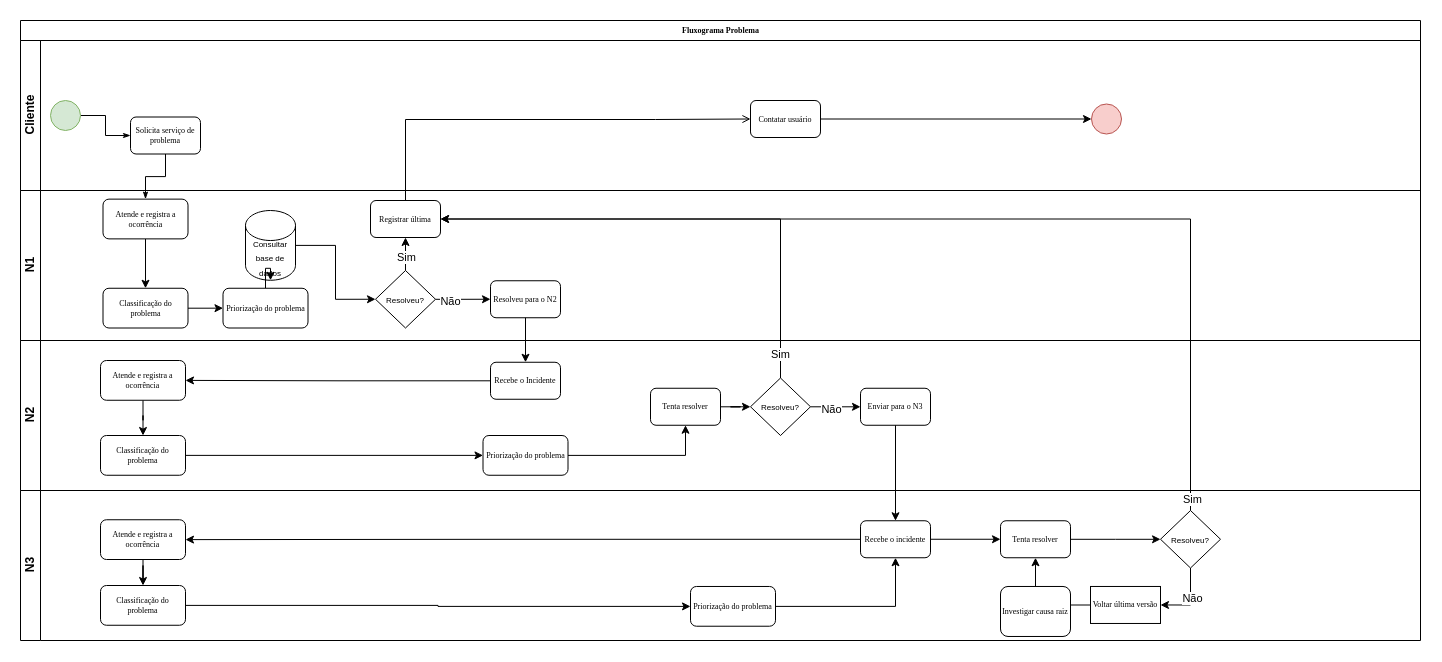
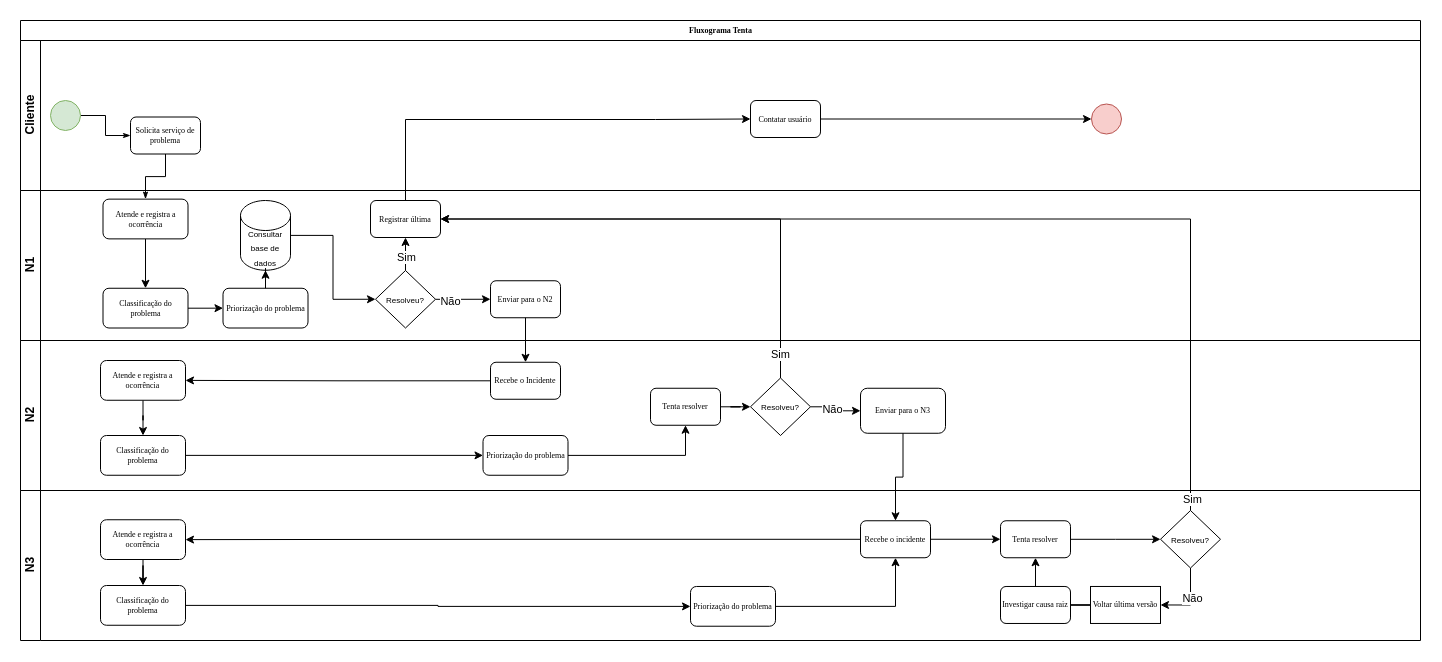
  <mxCell id="0" />
  <mxCell id="1" parent="0" />
- <mxCell id="2" value="Fluxograma Problema" style="swimlane;html=1;childLayout=stackLayout;horizontal=1;startSize=20;horizontalStack=0;rounded=0;shadow=0;labelBackgroundColor=none;strokeWidth=1;fontFamily=Verdana;fontSize=8;align=center;" vertex="1" parent="1"><mxGeometry x="20" y="20" width="1400" height="470" as="geometry"><mxRectangle x="180" y="70" width="60" height="20" as="alternateBounds" /></mxGeometry></mxCell>
+ <mxCell id="2" value="Fluxograma Tenta" style="swimlane;html=1;childLayout=stackLayout;horizontal=1;startSize=20;horizontalStack=0;rounded=0;shadow=0;labelBackgroundColor=none;strokeWidth=1;fontFamily=Verdana;fontSize=8;align=center;" vertex="1" parent="1"><mxGeometry x="20" y="20" width="1400" height="470" as="geometry"><mxRectangle x="180" y="70" width="60" height="20" as="alternateBounds" /></mxGeometry></mxCell>
  <mxCell id="3" style="edgeStyle=orthogonalEdgeStyle;rounded=0;html=1;labelBackgroundColor=none;startArrow=none;startFill=0;startSize=5;endArrow=classicThin;endFill=1;endSize=5;jettySize=auto;orthogonalLoop=1;strokeWidth=1;fontFamily=Verdana;fontSize=8" edge="1" parent="2" source="7" target="13"><mxGeometry relative="1" as="geometry" /></mxCell>
  <mxCell id="4" value="Cliente" style="swimlane;html=1;startSize=20;horizontal=0;" vertex="1" parent="2"><mxGeometry y="20" width="1400" height="150" as="geometry" /></mxCell>
  <mxCell id="5" style="edgeStyle=orthogonalEdgeStyle;rounded=0;html=1;labelBackgroundColor=none;startArrow=none;startFill=0;startSize=5;endArrow=classicThin;endFill=1;endSize=5;jettySize=auto;orthogonalLoop=1;strokeWidth=1;fontFamily=Verdana;fontSize=8" edge="1" parent="4" source="6" target="7"><mxGeometry relative="1" as="geometry" /></mxCell>
  <mxCell id="6" value="" style="ellipse;whiteSpace=wrap;html=1;rounded=0;shadow=0;labelBackgroundColor=none;strokeWidth=1;fontFamily=Verdana;fontSize=8;align=center;fillColor=#d5e8d4;strokeColor=#82b366;" vertex="1" parent="4"><mxGeometry x="30" y="60" width="30" height="30" as="geometry" /></mxCell>
  <mxCell id="7" value="Solicita serviço de problema" style="rounded=1;whiteSpace=wrap;html=1;shadow=0;labelBackgroundColor=none;strokeWidth=1;fontFamily=Verdana;fontSize=8;align=center;" vertex="1" parent="4"><mxGeometry x="110" y="76.5" width="70" height="37" as="geometry" /></mxCell>
  <mxCell id="8" style="edgeStyle=orthogonalEdgeStyle;rounded=0;orthogonalLoop=1;jettySize=auto;html=1;entryX=0;entryY=0.5;entryDx=0;entryDy=0;" edge="1" parent="4" source="9" target="10"><mxGeometry relative="1" as="geometry" /></mxCell>
  <mxCell id="9" value="Contatar usuário" style="rounded=1;whiteSpace=wrap;html=1;shadow=0;labelBackgroundColor=none;strokeWidth=1;fontFamily=Verdana;fontSize=8;align=center;" vertex="1" parent="4"><mxGeometry x="730" y="60.0" width="70" height="37" as="geometry" /></mxCell>
  <mxCell id="10" value="" style="ellipse;whiteSpace=wrap;html=1;rounded=0;shadow=0;labelBackgroundColor=none;strokeWidth=1;fontFamily=Verdana;fontSize=8;align=center;fillColor=#f8cecc;strokeColor=#b85450;" vertex="1" parent="4"><mxGeometry x="1071" y="63.5" width="30" height="30" as="geometry" /></mxCell>
  <mxCell id="11" value="N1" style="swimlane;html=1;startSize=20;horizontal=0;" vertex="1" parent="2"><mxGeometry y="170" width="1400" height="150" as="geometry" /></mxCell>
  <mxCell id="12" style="edgeStyle=orthogonalEdgeStyle;rounded=0;orthogonalLoop=1;jettySize=auto;html=1;entryX=0.5;entryY=0;entryDx=0;entryDy=0;" edge="1" parent="11" source="13" target="24"><mxGeometry relative="1" as="geometry" /></mxCell>
  <mxCell id="13" value="Atende e registra a ocorrência" style="rounded=1;whiteSpace=wrap;html=1;shadow=0;labelBackgroundColor=none;strokeWidth=1;fontFamily=Verdana;fontSize=8;align=center;" vertex="1" parent="11"><mxGeometry x="82.5" y="8.63" width="85" height="39.75" as="geometry" /></mxCell>
  <mxCell id="14" style="edgeStyle=orthogonalEdgeStyle;rounded=0;orthogonalLoop=1;jettySize=auto;html=1;entryX=0;entryY=0.5;entryDx=0;entryDy=0;" edge="1" parent="11" source="16" target="22"><mxGeometry relative="1" as="geometry" /></mxCell>
  <mxCell id="15" value="Não" style="edgeLabel;html=1;align=center;verticalAlign=middle;resizable=0;points=[];" vertex="1" connectable="0" parent="14"><mxGeometry x="-0.454" y="-2" relative="1" as="geometry"><mxPoint as="offset" /></mxGeometry></mxCell>
  <mxCell id="16" value="&lt;font style=&quot;font-size: 8px;&quot;&gt;Resolveu?&lt;/font&gt;" style="rhombus;whiteSpace=wrap;html=1;" vertex="1" parent="11"><mxGeometry x="355" y="80" width="60" height="57.5" as="geometry" /></mxCell>
  <mxCell id="17" value="Registrar última" style="rounded=1;whiteSpace=wrap;html=1;shadow=0;labelBackgroundColor=none;strokeWidth=1;fontFamily=Verdana;fontSize=8;align=center;" vertex="1" parent="11"><mxGeometry x="350" y="10.0" width="70" height="37" as="geometry" /></mxCell>
  <mxCell id="18" style="edgeStyle=orthogonalEdgeStyle;rounded=0;orthogonalLoop=1;jettySize=auto;html=1;" edge="1" parent="11" source="16" target="17"><mxGeometry relative="1" as="geometry"><mxPoint x="255" y="30" as="targetPoint" /></mxGeometry></mxCell>
  <mxCell id="19" value="Sim" style="edgeLabel;html=1;align=center;verticalAlign=middle;resizable=0;points=[];" vertex="1" connectable="0" parent="18"><mxGeometry x="-0.396" relative="1" as="geometry"><mxPoint as="offset" /></mxGeometry></mxCell>
  <mxCell id="20" style="edgeStyle=orthogonalEdgeStyle;rounded=0;orthogonalLoop=1;jettySize=auto;html=1;entryX=0;entryY=0.5;entryDx=0;entryDy=0;" edge="1" parent="11" source="21" target="16"><mxGeometry relative="1" as="geometry" /></mxCell>
- <mxCell id="21" value="&lt;font style=&quot;font-size: 8px;&quot;&gt;Consultar base de dados&lt;/font&gt;" style="shape=cylinder3;whiteSpace=wrap;html=1;boundedLbl=1;backgroundOutline=1;size=15;" vertex="1" parent="11"><mxGeometry x="225" y="20" width="50" height="69.75" as="geometry" /></mxCell>
- <mxCell id="22" value="Resolveu para o N2" style="rounded=1;whiteSpace=wrap;html=1;shadow=0;labelBackgroundColor=none;strokeWidth=1;fontFamily=Verdana;fontSize=8;align=center;" vertex="1" parent="11"><mxGeometry x="470" y="90.25" width="70" height="37" as="geometry" /></mxCell>
+ <mxCell id="21" value="&lt;font style=&quot;font-size: 8px;&quot;&gt;Consultar base de dados&lt;/font&gt;" style="shape=cylinder3;whiteSpace=wrap;html=1;boundedLbl=1;backgroundOutline=1;size=15;" vertex="1" parent="11"><mxGeometry x="220" y="10" width="50" height="69.75" as="geometry" /></mxCell>
+ <mxCell id="22" value="Enviar para o N2" style="rounded=1;whiteSpace=wrap;html=1;shadow=0;labelBackgroundColor=none;strokeWidth=1;fontFamily=Verdana;fontSize=8;align=center;" vertex="1" parent="11"><mxGeometry x="470" y="90.25" width="70" height="37" as="geometry" /></mxCell>
  <mxCell id="23" style="edgeStyle=orthogonalEdgeStyle;rounded=0;orthogonalLoop=1;jettySize=auto;html=1;entryX=0;entryY=0.5;entryDx=0;entryDy=0;" edge="1" parent="11" source="24" target="26"><mxGeometry relative="1" as="geometry" /></mxCell>
  <mxCell id="24" value="Classificação do problema" style="rounded=1;whiteSpace=wrap;html=1;shadow=0;labelBackgroundColor=none;strokeWidth=1;fontFamily=Verdana;fontSize=8;align=center;" vertex="1" parent="11"><mxGeometry x="82.5" y="97.75" width="85" height="39.75" as="geometry" /></mxCell>
  <mxCell id="25" style="edgeStyle=orthogonalEdgeStyle;rounded=0;orthogonalLoop=1;jettySize=auto;html=1;" edge="1" parent="11" source="26" target="21"><mxGeometry relative="1" as="geometry" /></mxCell>
  <mxCell id="26" value="Priorização do problema" style="rounded=1;whiteSpace=wrap;html=1;shadow=0;labelBackgroundColor=none;strokeWidth=1;fontFamily=Verdana;fontSize=8;align=center;" vertex="1" parent="11"><mxGeometry x="202.5" y="97.75" width="85" height="39.75" as="geometry" /></mxCell>
  <mxCell id="27" style="edgeStyle=orthogonalEdgeStyle;rounded=0;orthogonalLoop=1;jettySize=auto;html=1;" edge="1" parent="2" source="22" target="33"><mxGeometry relative="1" as="geometry" /></mxCell>
  <mxCell id="28" style="edgeStyle=orthogonalEdgeStyle;rounded=0;orthogonalLoop=1;jettySize=auto;html=1;entryX=1;entryY=0.5;entryDx=0;entryDy=0;" edge="1" parent="2" source="36" target="17"><mxGeometry relative="1" as="geometry"><Array as="points"><mxPoint x="760" y="198" /></Array></mxGeometry></mxCell>
  <mxCell id="29" value="Sim" style="edgeLabel;html=1;align=center;verticalAlign=middle;resizable=0;points=[];" vertex="1" connectable="0" parent="28"><mxGeometry x="-0.904" y="1" relative="1" as="geometry"><mxPoint as="offset" /></mxGeometry></mxCell>
- <mxCell id="30" style="edgeStyle=orthogonalEdgeStyle;rounded=0;orthogonalLoop=1;jettySize=auto;html=1;entryX=0;entryY=0.5;entryDx=0;entryDy=0;endArrow=open;" edge="1" parent="2" source="17" target="9"><mxGeometry relative="1" as="geometry"><Array as="points"><mxPoint x="385" y="99" /><mxPoint x="635" y="99" /></Array></mxGeometry></mxCell>
+ <mxCell id="30" style="edgeStyle=orthogonalEdgeStyle;rounded=0;orthogonalLoop=1;jettySize=auto;html=1;entryX=0;entryY=0.5;entryDx=0;entryDy=0;" edge="1" parent="2" source="17" target="9"><mxGeometry relative="1" as="geometry"><Array as="points"><mxPoint x="385" y="99" /><mxPoint x="635" y="99" /></Array></mxGeometry></mxCell>
  <mxCell id="31" value="N2" style="swimlane;html=1;startSize=20;horizontal=0;" vertex="1" parent="2"><mxGeometry y="320" width="1400" height="150" as="geometry" /></mxCell>
  <mxCell id="32" style="edgeStyle=orthogonalEdgeStyle;rounded=0;orthogonalLoop=1;jettySize=auto;html=1;" edge="1" parent="31" source="33" target="41"><mxGeometry relative="1" as="geometry" /></mxCell>
  <mxCell id="33" value="Recebe o Incidente" style="rounded=1;whiteSpace=wrap;html=1;shadow=0;labelBackgroundColor=none;strokeWidth=1;fontFamily=Verdana;fontSize=8;align=center;" vertex="1" parent="31"><mxGeometry x="470" y="21.75" width="70" height="37" as="geometry" /></mxCell>
  <mxCell id="34" style="edgeStyle=orthogonalEdgeStyle;rounded=0;orthogonalLoop=1;jettySize=auto;html=1;" edge="1" parent="31" source="36" target="37"><mxGeometry relative="1" as="geometry" /></mxCell>
  <mxCell id="35" value="Não" style="edgeLabel;html=1;align=center;verticalAlign=middle;resizable=0;points=[];" vertex="1" connectable="0" parent="34"><mxGeometry x="-0.178" y="-2" relative="1" as="geometry"><mxPoint as="offset" /></mxGeometry></mxCell>
  <mxCell id="36" value="&lt;font style=&quot;font-size: 8px;&quot;&gt;Resolveu?&lt;/font&gt;" style="rhombus;whiteSpace=wrap;html=1;" vertex="1" parent="31"><mxGeometry x="730" y="37.5" width="60" height="57.5" as="geometry" /></mxCell>
- <mxCell id="37" value="Enviar para o N3" style="rounded=1;whiteSpace=wrap;html=1;shadow=0;labelBackgroundColor=none;strokeWidth=1;fontFamily=Verdana;fontSize=8;align=center;" vertex="1" parent="31"><mxGeometry x="840" y="47.75" width="70" height="37" as="geometry" /></mxCell>
+ <mxCell id="37" value="Enviar para o N3" style="rounded=1;whiteSpace=wrap;html=1;shadow=0;labelBackgroundColor=none;strokeWidth=1;fontFamily=Verdana;fontSize=8;align=center;" vertex="1" parent="31"><mxGeometry x="840" y="47.75" width="85" height="45" as="geometry" /></mxCell>
  <mxCell id="38" style="edgeStyle=orthogonalEdgeStyle;rounded=0;orthogonalLoop=1;jettySize=auto;html=1;entryX=0;entryY=0.5;entryDx=0;entryDy=0;" edge="1" parent="31" source="39" target="36"><mxGeometry relative="1" as="geometry" /></mxCell>
  <mxCell id="39" value="Tenta resolver" style="rounded=1;whiteSpace=wrap;html=1;shadow=0;labelBackgroundColor=none;strokeWidth=1;fontFamily=Verdana;fontSize=8;align=center;" vertex="1" parent="31"><mxGeometry x="630" y="47.75" width="70" height="37" as="geometry" /></mxCell>
  <mxCell id="40" style="edgeStyle=orthogonalEdgeStyle;rounded=0;orthogonalLoop=1;jettySize=auto;html=1;" edge="1" parent="31" source="41" target="43"><mxGeometry relative="1" as="geometry" /></mxCell>
  <mxCell id="41" value="Atende e registra a ocorrência" style="rounded=1;whiteSpace=wrap;html=1;shadow=0;labelBackgroundColor=none;strokeWidth=1;fontFamily=Verdana;fontSize=8;align=center;" vertex="1" parent="31"><mxGeometry x="80" y="20" width="85" height="39.75" as="geometry" /></mxCell>
  <mxCell id="42" style="edgeStyle=orthogonalEdgeStyle;rounded=0;orthogonalLoop=1;jettySize=auto;html=1;entryX=0;entryY=0.5;entryDx=0;entryDy=0;" edge="1" parent="31" source="43" target="45"><mxGeometry relative="1" as="geometry" /></mxCell>
  <mxCell id="43" value="Classificação do problema" style="rounded=1;whiteSpace=wrap;html=1;shadow=0;labelBackgroundColor=none;strokeWidth=1;fontFamily=Verdana;fontSize=8;align=center;" vertex="1" parent="31"><mxGeometry x="80" y="95" width="85" height="39.75" as="geometry" /></mxCell>
  <mxCell id="44" style="edgeStyle=orthogonalEdgeStyle;rounded=0;orthogonalLoop=1;jettySize=auto;html=1;entryX=0.5;entryY=1;entryDx=0;entryDy=0;" edge="1" parent="31" source="45" target="39"><mxGeometry relative="1" as="geometry"><Array as="points"><mxPoint x="665" y="115" /></Array></mxGeometry></mxCell>
  <mxCell id="45" value="Priorização do problema" style="rounded=1;whiteSpace=wrap;html=1;shadow=0;labelBackgroundColor=none;strokeWidth=1;fontFamily=Verdana;fontSize=8;align=center;" vertex="1" parent="31"><mxGeometry x="462.5" y="95" width="85" height="39.75" as="geometry" /></mxCell>
  <mxCell id="46" value="N3" style="swimlane;html=1;startSize=20;horizontal=0;" vertex="1" parent="1"><mxGeometry x="20" y="490" width="1400" height="150" as="geometry" /></mxCell>
  <mxCell id="47" style="edgeStyle=orthogonalEdgeStyle;rounded=0;orthogonalLoop=1;jettySize=auto;html=1;" edge="1" parent="46" source="49" target="54"><mxGeometry relative="1" as="geometry" /></mxCell>
  <mxCell id="48" style="edgeStyle=orthogonalEdgeStyle;rounded=0;orthogonalLoop=1;jettySize=auto;html=1;entryX=1;entryY=0.5;entryDx=0;entryDy=0;" edge="1" parent="46" source="49" target="60"><mxGeometry relative="1" as="geometry" /></mxCell>
  <mxCell id="49" value="Recebe o incidente" style="rounded=1;whiteSpace=wrap;html=1;shadow=0;labelBackgroundColor=none;strokeWidth=1;fontFamily=Verdana;fontSize=8;align=center;" vertex="1" parent="46"><mxGeometry x="840" y="30.25" width="70" height="37" as="geometry" /></mxCell>
  <mxCell id="50" style="edgeStyle=orthogonalEdgeStyle;rounded=0;orthogonalLoop=1;jettySize=auto;html=1;entryX=1;entryY=0.5;entryDx=0;entryDy=0;" edge="1" parent="46" source="52" target="56"><mxGeometry relative="1" as="geometry"><Array as="points"><mxPoint x="1170" y="114" /><mxPoint x="1140" y="114" /></Array></mxGeometry></mxCell>
  <mxCell id="51" value="Não" style="edgeLabel;html=1;align=center;verticalAlign=middle;resizable=0;points=[];" vertex="1" connectable="0" parent="50"><mxGeometry x="-0.109" y="1" relative="1" as="geometry"><mxPoint as="offset" /></mxGeometry></mxCell>
  <mxCell id="52" value="&lt;font style=&quot;font-size: 8px;&quot;&gt;Resolveu?&lt;/font&gt;" style="rhombus;whiteSpace=wrap;html=1;" vertex="1" parent="46"><mxGeometry x="1140" y="20" width="60" height="57.5" as="geometry" /></mxCell>
  <mxCell id="53" style="edgeStyle=orthogonalEdgeStyle;rounded=0;orthogonalLoop=1;jettySize=auto;html=1;" edge="1" parent="46" source="54" target="52"><mxGeometry relative="1" as="geometry" /></mxCell>
  <mxCell id="54" value="Tenta resolver" style="rounded=1;whiteSpace=wrap;html=1;shadow=0;labelBackgroundColor=none;strokeWidth=1;fontFamily=Verdana;fontSize=8;align=center;" vertex="1" parent="46"><mxGeometry x="980" y="30.25" width="70" height="37" as="geometry" /></mxCell>
  <mxCell id="55" style="edgeStyle=orthogonalEdgeStyle;rounded=0;orthogonalLoop=1;jettySize=auto;html=1;entryX=1;entryY=0.5;entryDx=0;entryDy=0;endArrow=none;" edge="1" parent="46" source="56" target="58"><mxGeometry relative="1" as="geometry" /></mxCell>
  <mxCell id="56" value="Voltar última versão" style="whiteSpace=wrap;html=1;shadow=0;labelBackgroundColor=none;strokeWidth=1;fontFamily=Verdana;fontSize=8;align=center;rounded=0;" vertex="1" parent="46"><mxGeometry x="1070" y="95.97" width="70" height="37" as="geometry" /></mxCell>
  <mxCell id="57" style="edgeStyle=orthogonalEdgeStyle;rounded=0;orthogonalLoop=1;jettySize=auto;html=1;entryX=0.5;entryY=1;entryDx=0;entryDy=0;" edge="1" parent="46" source="58" target="54"><mxGeometry relative="1" as="geometry" /></mxCell>
- <mxCell id="58" value="Investigar causa raiz" style="rounded=1;whiteSpace=wrap;html=1;shadow=0;labelBackgroundColor=none;strokeWidth=1;fontFamily=Verdana;fontSize=8;align=center;" vertex="1" parent="46"><mxGeometry x="980" y="95.97" width="70" height="50" as="geometry" /></mxCell>
+ <mxCell id="58" value="Investigar causa raiz" style="rounded=1;whiteSpace=wrap;html=1;shadow=0;labelBackgroundColor=none;strokeWidth=1;fontFamily=Verdana;fontSize=8;align=center;" vertex="1" parent="46"><mxGeometry x="980" y="95.97" width="70" height="37" as="geometry" /></mxCell>
  <mxCell id="59" style="edgeStyle=orthogonalEdgeStyle;rounded=0;orthogonalLoop=1;jettySize=auto;html=1;entryX=0.5;entryY=0;entryDx=0;entryDy=0;" edge="1" parent="46" source="60" target="62"><mxGeometry relative="1" as="geometry" /></mxCell>
  <mxCell id="60" value="Atende e registra a ocorrência" style="rounded=1;whiteSpace=wrap;html=1;shadow=0;labelBackgroundColor=none;strokeWidth=1;fontFamily=Verdana;fontSize=8;align=center;" vertex="1" parent="46"><mxGeometry x="80" y="29.25" width="85" height="39.75" as="geometry" /></mxCell>
  <mxCell id="61" style="edgeStyle=orthogonalEdgeStyle;rounded=0;orthogonalLoop=1;jettySize=auto;html=1;" edge="1" parent="46" source="62" target="64"><mxGeometry relative="1" as="geometry" /></mxCell>
  <mxCell id="62" value="Classificação do problema" style="rounded=1;whiteSpace=wrap;html=1;shadow=0;labelBackgroundColor=none;strokeWidth=1;fontFamily=Verdana;fontSize=8;align=center;" vertex="1" parent="46"><mxGeometry x="80" y="95" width="85" height="39.75" as="geometry" /></mxCell>
  <mxCell id="63" style="edgeStyle=orthogonalEdgeStyle;rounded=0;orthogonalLoop=1;jettySize=auto;html=1;entryX=0.5;entryY=1;entryDx=0;entryDy=0;" edge="1" parent="46" source="64" target="49"><mxGeometry relative="1" as="geometry" /></mxCell>
  <mxCell id="64" value="Priorização do problema" style="rounded=1;whiteSpace=wrap;html=1;shadow=0;labelBackgroundColor=none;strokeWidth=1;fontFamily=Verdana;fontSize=8;align=center;" vertex="1" parent="46"><mxGeometry x="670" y="95.97" width="85" height="39.75" as="geometry" /></mxCell>
  <mxCell id="65" style="edgeStyle=orthogonalEdgeStyle;rounded=0;orthogonalLoop=1;jettySize=auto;html=1;entryX=0.5;entryY=0;entryDx=0;entryDy=0;" edge="1" parent="1" source="37" target="49"><mxGeometry relative="1" as="geometry"><Array as="points" /></mxGeometry></mxCell>
  <mxCell id="66" style="edgeStyle=orthogonalEdgeStyle;rounded=0;orthogonalLoop=1;jettySize=auto;html=1;entryX=1;entryY=0.5;entryDx=0;entryDy=0;" edge="1" parent="1" source="52" target="17"><mxGeometry relative="1" as="geometry"><Array as="points"><mxPoint x="1190" y="218" /></Array></mxGeometry></mxCell>
  <mxCell id="67" value="Sim" style="edgeLabel;html=1;align=center;verticalAlign=middle;resizable=0;points=[];" vertex="1" connectable="0" parent="66"><mxGeometry x="-0.976" relative="1" as="geometry"><mxPoint x="1" as="offset" /></mxGeometry></mxCell>
